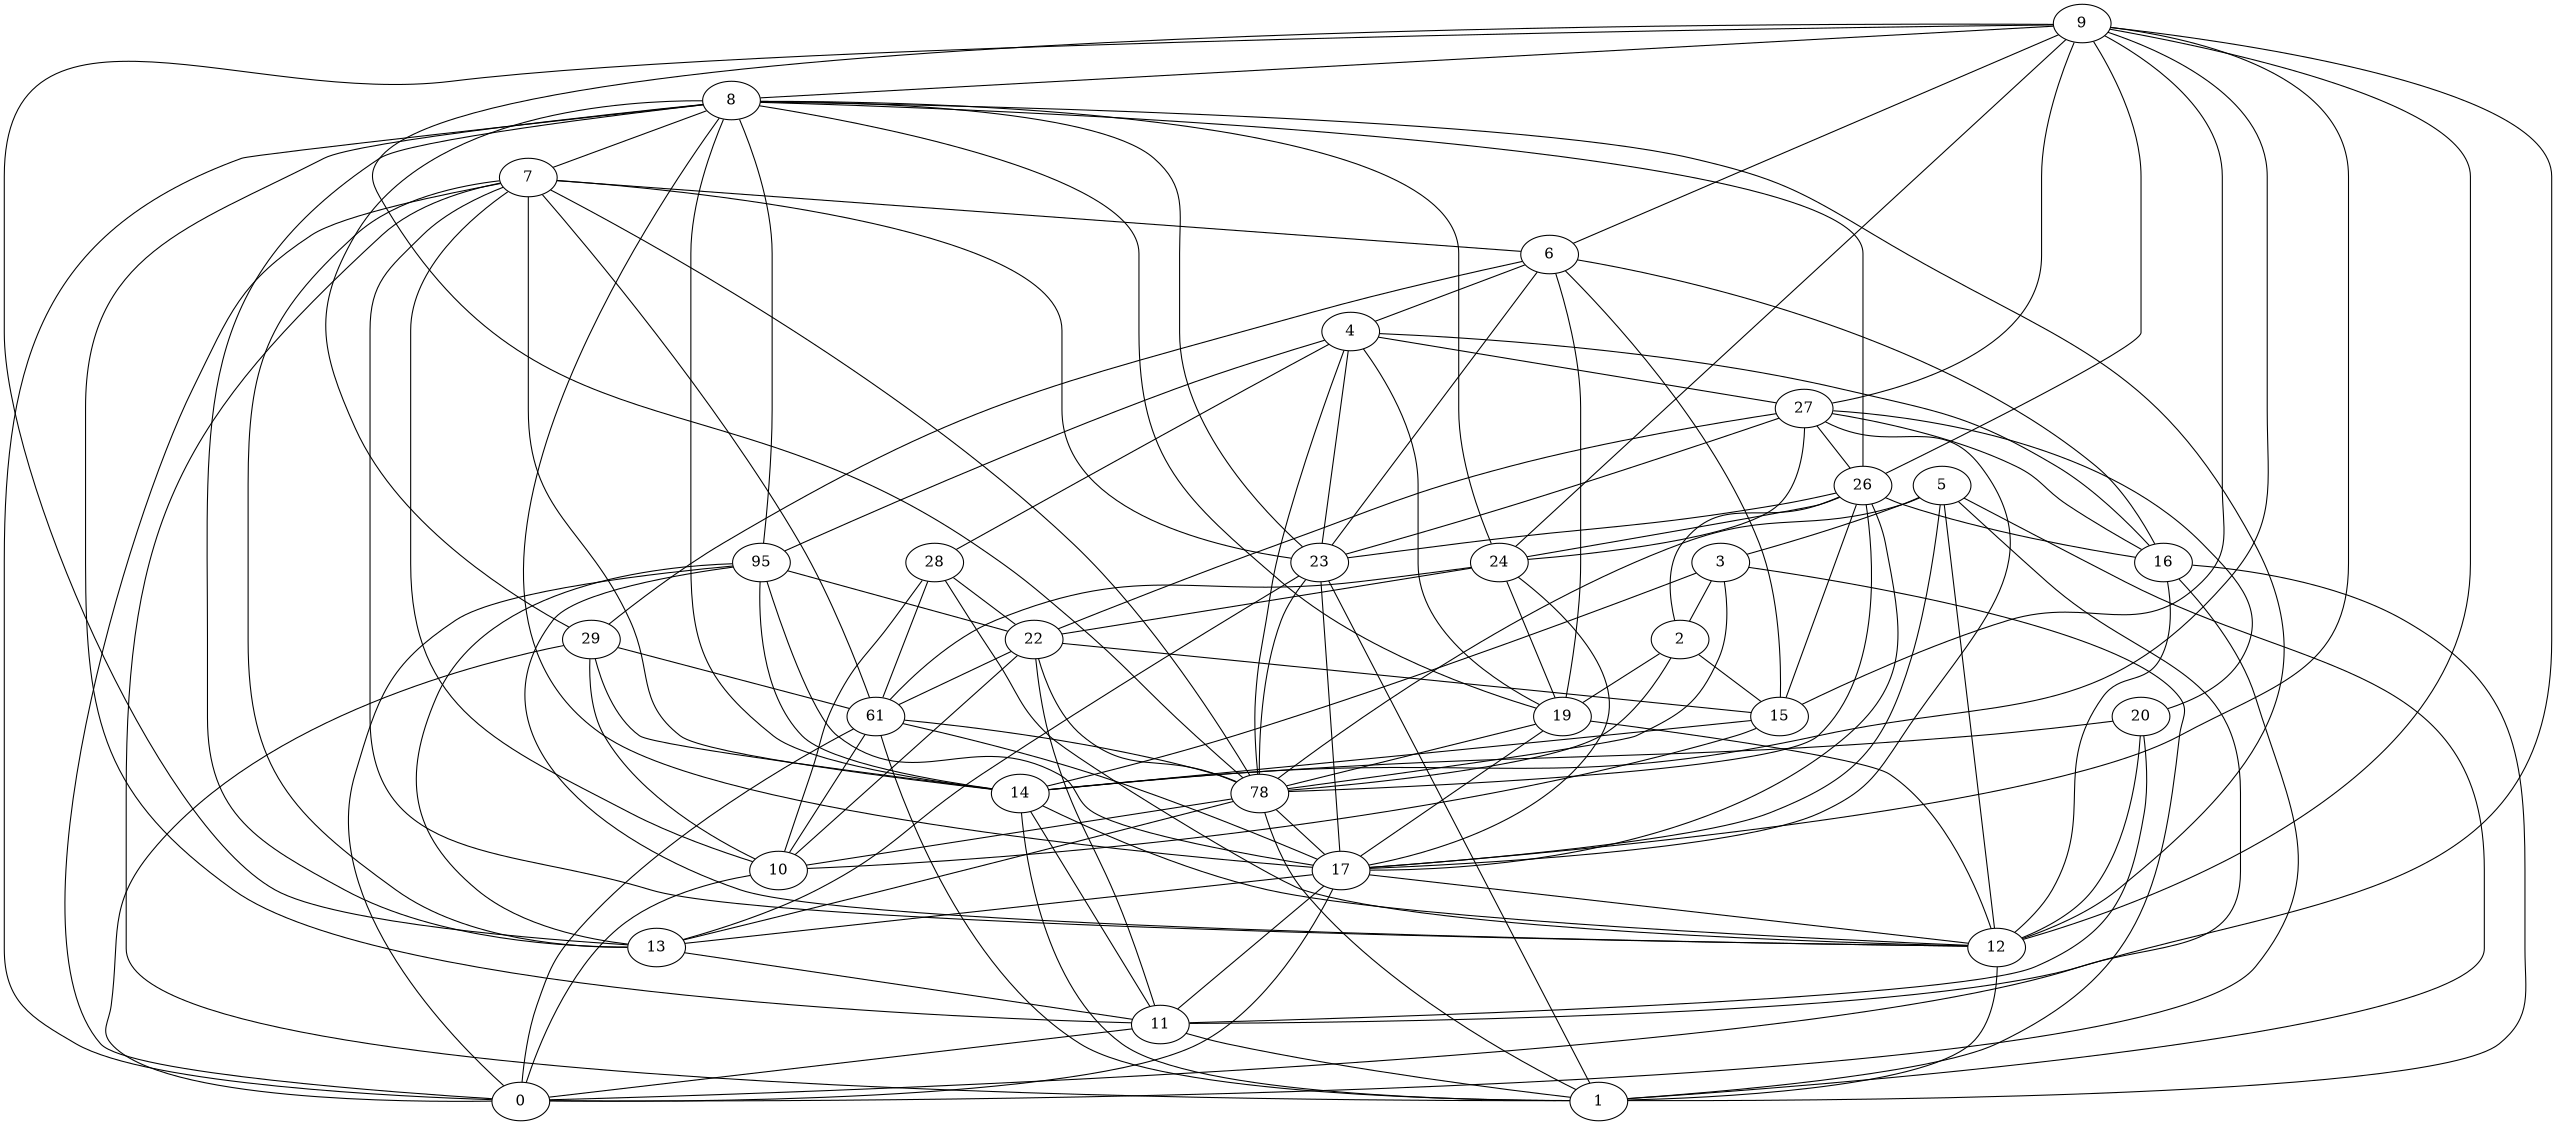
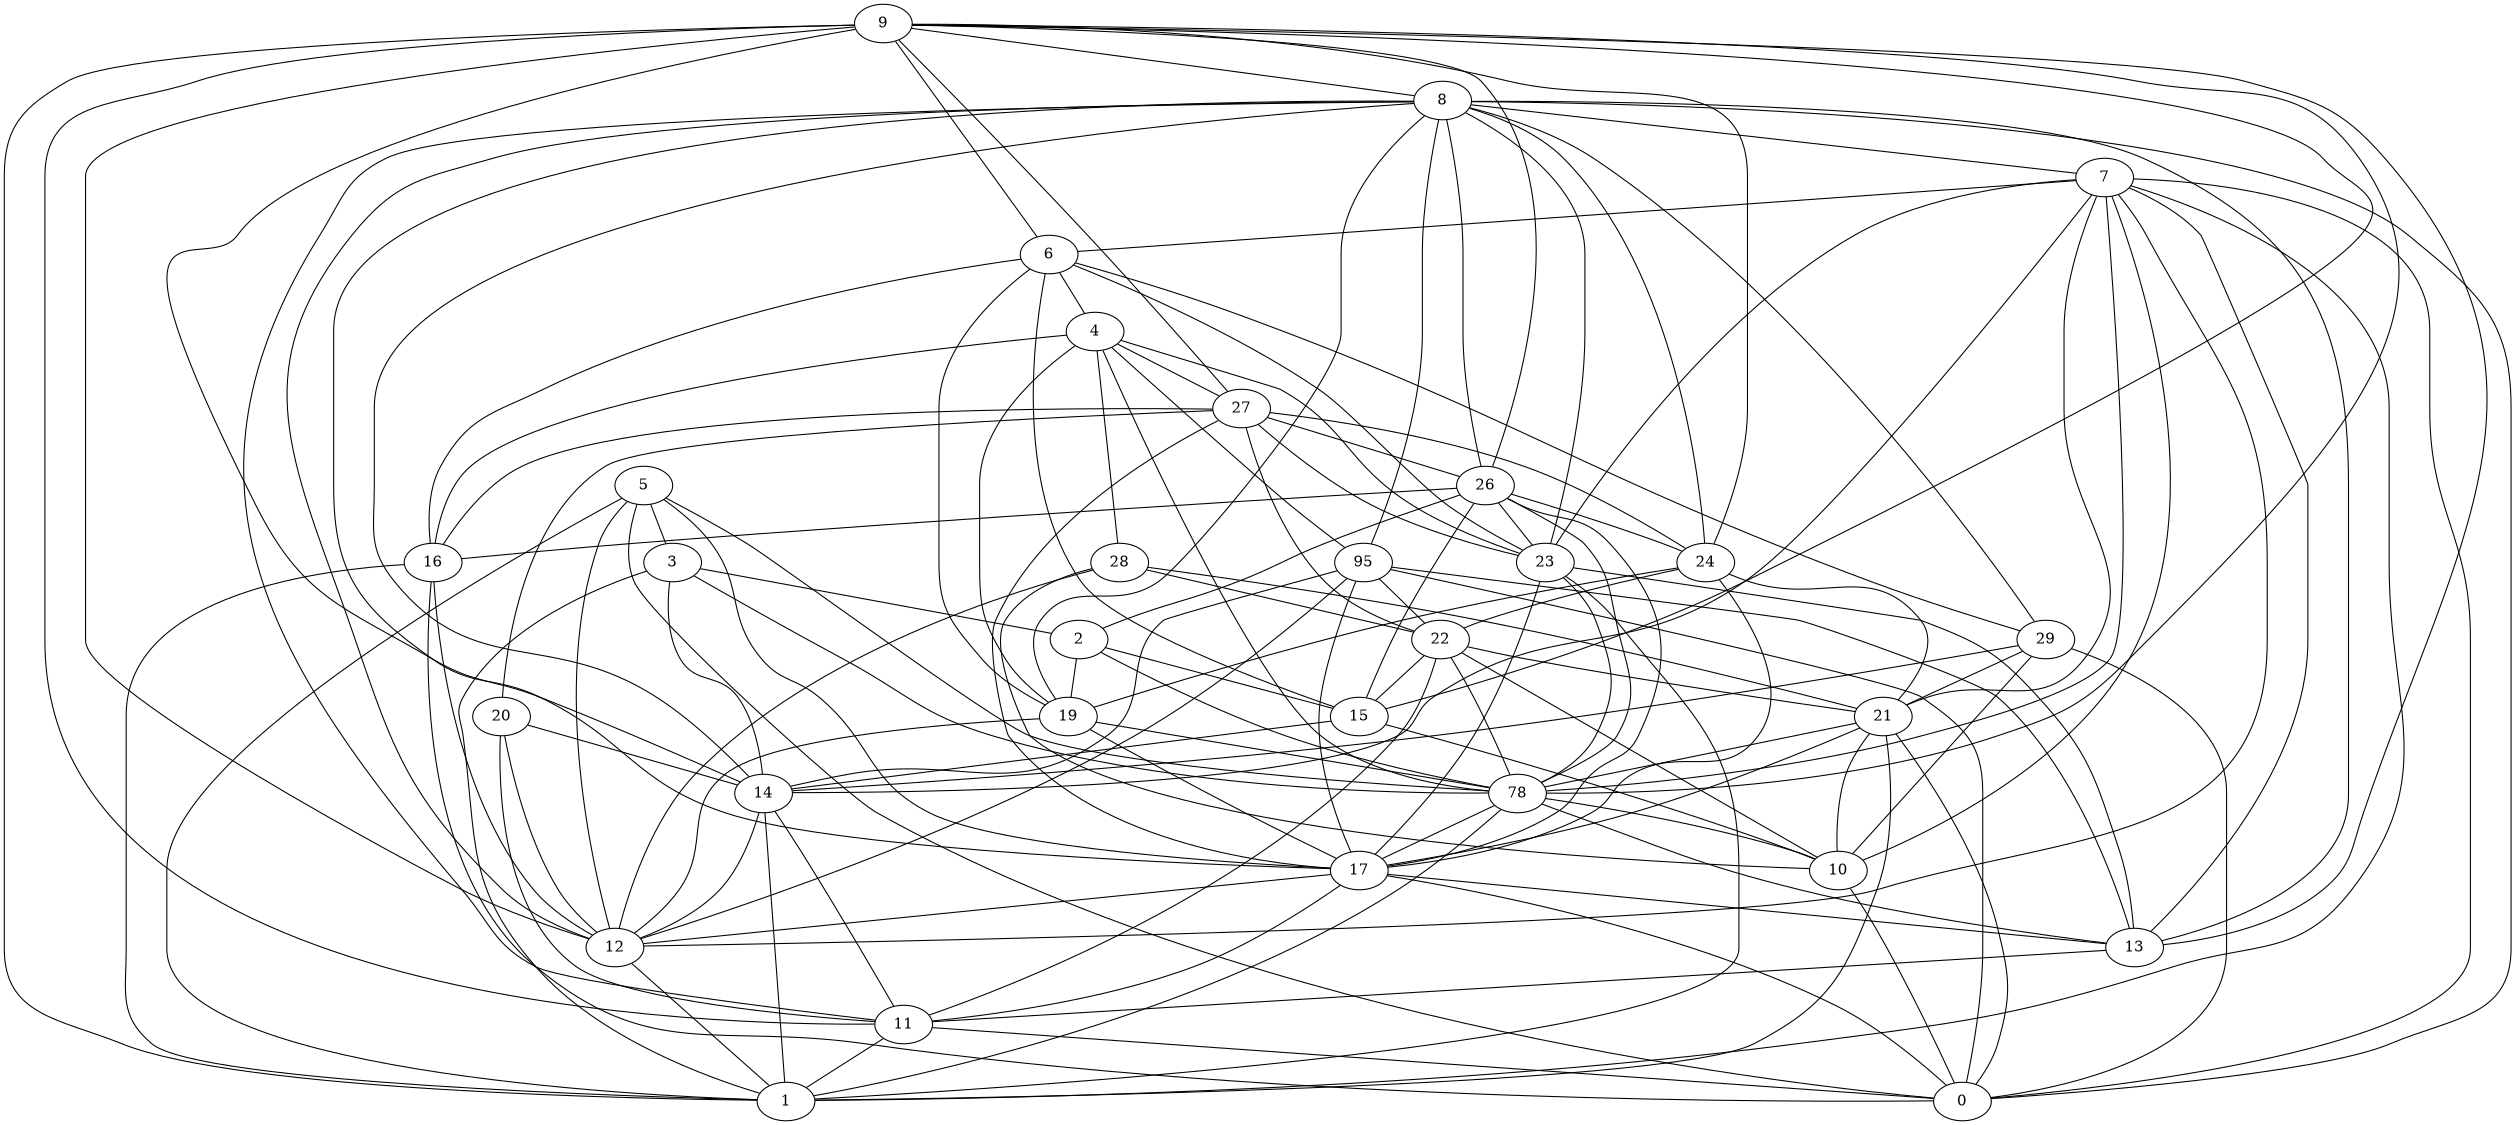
  digraph {
    edge [color=black dir=none]
    24
-   21 [label=61]
+   21
    22
    17
    19
    10
    1
    n8 [label=78]
    0
    11
    15
    12
    13
    28
    26
    23
    16
    2
    14
    8
    n21 [label=95]
    7
    29
    6
    4
    27
    20
    9
    5
    3
    subgraph sub_1 {
      24
      21
      22
      17
      19
      10
      1
      n8
      0
      11
      15
      12
      13
      28
      26
      23
      16
      2
      14
      8
      n21
      7
      29
      6
      4
      27
      20
      9
      5
      3
    }
    24 -> 21
    24 -> 22
    24 -> 17
    24 -> 19
    21 -> 17
    21 -> 10
    21 -> 1
    21 -> n8
    21 -> 0
    22 -> 21
    22 -> 10
    22 -> n8
    22 -> 11
    22 -> 15
    17 -> 0
    17 -> 11
    17 -> 12
    17 -> 13
    19 -> 17
    19 -> n8
    19 -> 12
    10 -> 0
    n8 -> 17
    n8 -> 10
    n8 -> 1
    n8 -> 13
    11 -> 1
    11 -> 0
    15 -> 10
    15 -> 14
    12 -> 1
    13 -> 11
    28 -> 21
    28 -> 22
    28 -> 10
    28 -> 12
    26 -> 24
    26 -> 17
    26 -> n8
    26 -> 15
    26 -> 23
    26 -> 16
    26 -> 2
    23 -> 17
    23 -> 1
    23 -> n8
    23 -> 13
    16 -> 1
    16 -> 0
    16 -> 12
    2 -> 19
    2 -> n8
    2 -> 15
    14 -> 1
    14 -> 11
    14 -> 12
    8 -> 24
    8 -> 17
    8 -> 19
    8 -> 0
    8 -> 11
    8 -> 12
    8 -> 13
    8 -> 26
    8 -> 23
    8 -> 14
    8 -> n21
    8 -> 7
    8 -> 29
    n21 -> 22
    n21 -> 17
    n21 -> 0
    n21 -> 12
    n21 -> 13
    n21 -> 14
    7 -> 21
    7 -> 10
    7 -> 1
    7 -> n8
    7 -> 0
    7 -> 12
    7 -> 13
    7 -> 23
    7 -> 14
    7 -> 6
    29 -> 21
    29 -> 10
    29 -> 0
    29 -> 14
    6 -> 19
    6 -> 15
    6 -> 23
    6 -> 16
    6 -> 29
    6 -> 4
    4 -> 19
    4 -> n8
    4 -> 28
    4 -> 23
    4 -> 16
    4 -> n21
    4 -> 27
    27 -> 24
    27 -> 22
    27 -> 17
    27 -> 26
    27 -> 23
    27 -> 16
    27 -> 20
    20 -> 11
    20 -> 12
    20 -> 14
    9 -> 24
-   9 -> 17
+   9 -> 1
    9 -> n8
    9 -> 11
    9 -> 15
    9 -> 12
    9 -> 13
    9 -> 26
    9 -> 14
    9 -> 8
    9 -> 6
    9 -> 27
    5 -> 17
    5 -> 1
    5 -> n8
    5 -> 0
    5 -> 12
    5 -> 3
    3 -> 1
    3 -> n8
    3 -> 2
    3 -> 14
  }
